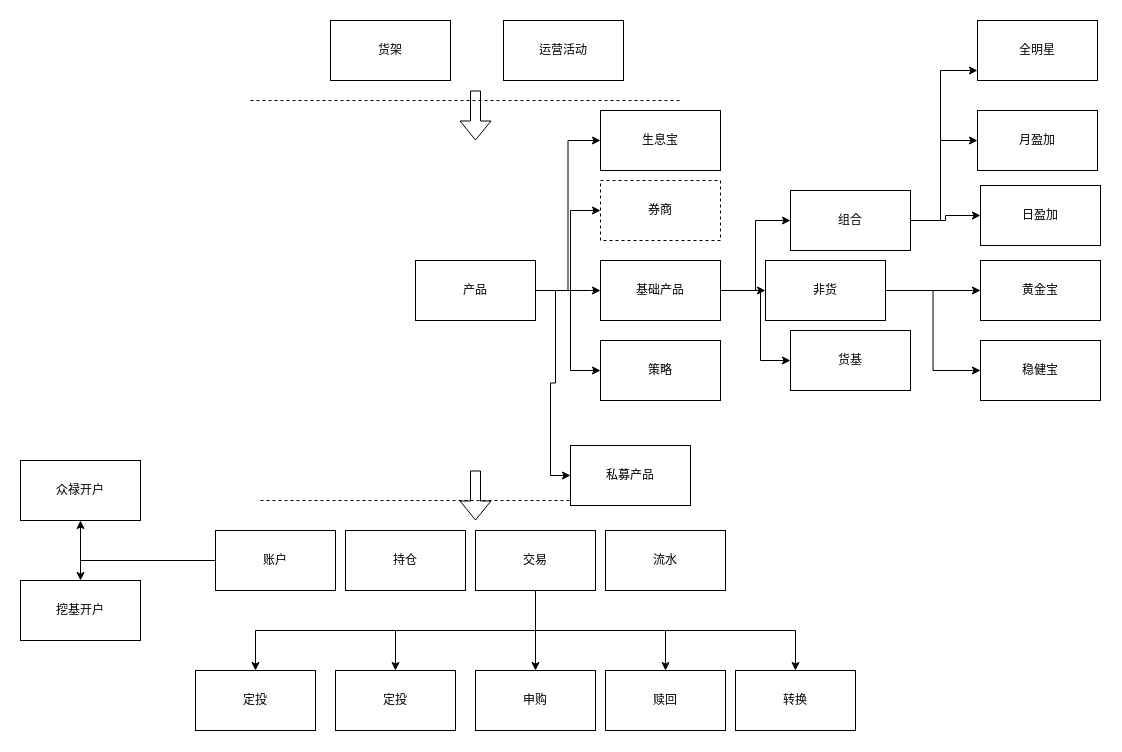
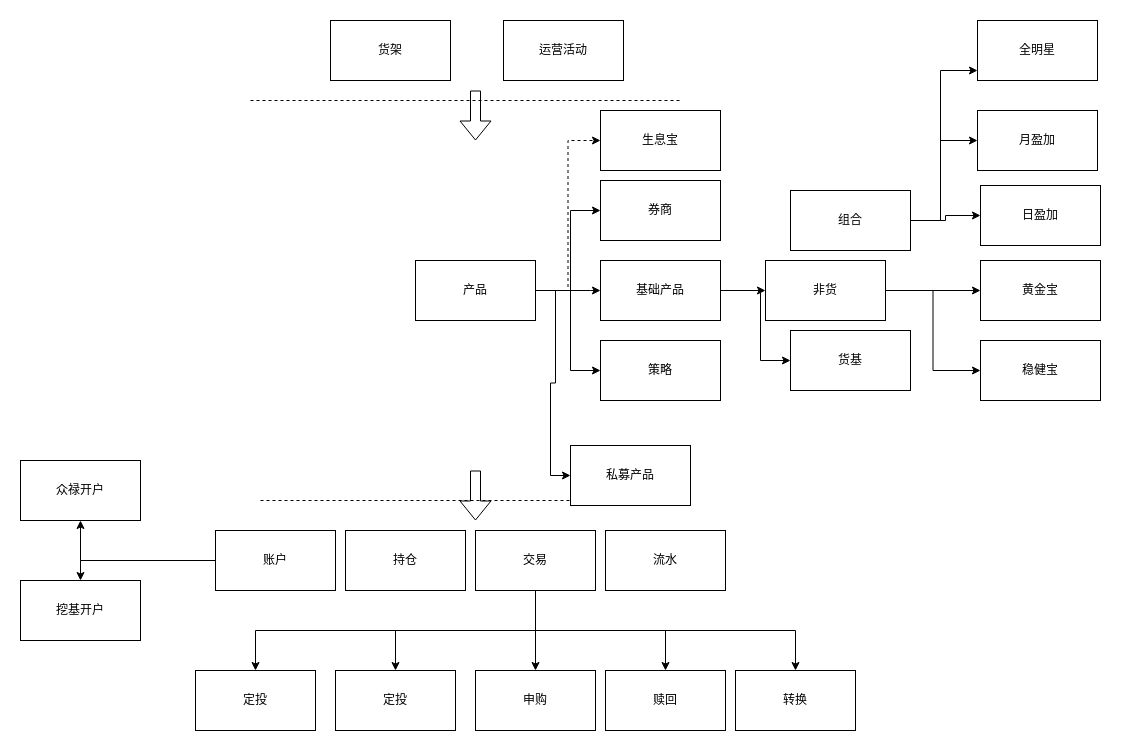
  <mxCell id="0" />
  <mxCell id="1" parent="0" />
  <mxCell id="2" value="货架" style="rounded=0;whiteSpace=wrap;html=1;" vertex="1" parent="1"><mxGeometry x="330" y="20" width="120" height="60" as="geometry" /></mxCell>
  <mxCell id="3" value="运营活动" style="rounded=0;whiteSpace=wrap;html=1;" vertex="1" parent="1"><mxGeometry x="503" y="20" width="120" height="60" as="geometry" /></mxCell>
  <mxCell id="4" value="" style="endArrow=none;dashed=1;html=1;" edge="1" parent="1"><mxGeometry width="50" height="50" relative="1" as="geometry"><mxPoint x="250" y="100" as="sourcePoint" /><mxPoint x="680" y="100" as="targetPoint" /></mxGeometry></mxCell>
  <mxCell id="5" value="" style="shape=flexArrow;endArrow=classic;html=1;" edge="1" parent="1"><mxGeometry width="50" height="50" relative="1" as="geometry"><mxPoint x="475" y="90" as="sourcePoint" /><mxPoint x="475" y="140" as="targetPoint" /></mxGeometry></mxCell>
  <mxCell id="6" value="" style="edgeStyle=orthogonalEdgeStyle;rounded=0;orthogonalLoop=1;jettySize=auto;html=1;" edge="1" parent="1" source="11" target="16"><mxGeometry relative="1" as="geometry"><Array as="points"><mxPoint x="590" y="290" /><mxPoint x="590" y="290" /></Array></mxGeometry></mxCell>
  <mxCell id="7" style="edgeStyle=orthogonalEdgeStyle;rounded=0;orthogonalLoop=1;jettySize=auto;html=1;" edge="1" parent="1" source="11" target="33"><mxGeometry relative="1" as="geometry"><Array as="points"><mxPoint x="570" y="290" /><mxPoint x="570" y="370" /></Array></mxGeometry></mxCell>
  <mxCell id="8" value="" style="edgeStyle=orthogonalEdgeStyle;rounded=0;orthogonalLoop=1;jettySize=auto;html=1;" edge="1" parent="1" source="11" target="12"><mxGeometry relative="1" as="geometry"><Array as="points"><mxPoint x="570" y="290" /><mxPoint x="570" y="210" /></Array></mxGeometry></mxCell>
- <mxCell id="9" style="edgeStyle=orthogonalEdgeStyle;rounded=0;orthogonalLoop=1;jettySize=auto;html=1;entryX=0;entryY=0.5;entryDx=0;entryDy=0;" edge="1" parent="1" source="11" target="44"><mxGeometry relative="1" as="geometry" /></mxCell>
+ <mxCell id="9" style="edgeStyle=orthogonalEdgeStyle;rounded=0;orthogonalLoop=1;jettySize=auto;html=1;entryX=0;entryY=0.5;entryDx=0;entryDy=0;dashed=1;" edge="1" parent="1" source="11" target="44"><mxGeometry relative="1" as="geometry" /></mxCell>
  <mxCell id="10" style="edgeStyle=orthogonalEdgeStyle;rounded=0;orthogonalLoop=1;jettySize=auto;html=1;entryX=0;entryY=0.5;entryDx=0;entryDy=0;" edge="1" parent="1" source="11" target="48"><mxGeometry relative="1" as="geometry" /></mxCell>
  <mxCell id="11" value="产品" style="rounded=0;whiteSpace=wrap;html=1;" vertex="1" parent="1"><mxGeometry x="415" y="260" width="120" height="60" as="geometry" /></mxCell>
- <mxCell id="12" value="券商" style="rounded=0;whiteSpace=wrap;html=1;dashed=1;" vertex="1" parent="1"><mxGeometry x="600" y="180" width="120" height="60" as="geometry" /></mxCell>
+ <mxCell id="12" value="券商" style="rounded=0;whiteSpace=wrap;html=1;" vertex="1" parent="1"><mxGeometry x="600" y="180" width="120" height="60" as="geometry" /></mxCell>
  <mxCell id="13" value="" style="edgeStyle=orthogonalEdgeStyle;rounded=0;orthogonalLoop=1;jettySize=auto;html=1;" edge="1" parent="1" source="16" target="17"><mxGeometry relative="1" as="geometry"><Array as="points"><mxPoint x="760" y="290" /><mxPoint x="760" y="360" /></Array></mxGeometry></mxCell>
  <mxCell id="14" style="edgeStyle=orthogonalEdgeStyle;rounded=0;orthogonalLoop=1;jettySize=auto;html=1;" edge="1" parent="1" source="16" target="36"><mxGeometry relative="1" as="geometry" /></mxCell>
- <mxCell id="15" style="edgeStyle=orthogonalEdgeStyle;rounded=0;orthogonalLoop=1;jettySize=auto;html=1;entryX=0;entryY=0.5;entryDx=0;entryDy=0;" edge="1" parent="1" source="16" target="40"><mxGeometry relative="1" as="geometry" /></mxCell>
  <mxCell id="16" value="基础产品" style="rounded=0;whiteSpace=wrap;html=1;" vertex="1" parent="1"><mxGeometry x="600" y="260" width="120" height="60" as="geometry" /></mxCell>
  <mxCell id="17" value="货基" style="rounded=0;whiteSpace=wrap;html=1;" vertex="1" parent="1"><mxGeometry x="790" y="330" width="120" height="60" as="geometry" /></mxCell>
  <mxCell id="18" value="" style="endArrow=none;dashed=1;html=1;" edge="1" parent="1"><mxGeometry width="50" height="50" relative="1" as="geometry"><mxPoint x="260" y="500" as="sourcePoint" /><mxPoint x="690" y="500" as="targetPoint" /></mxGeometry></mxCell>
  <mxCell id="19" value="" style="shape=flexArrow;endArrow=classic;html=1;" edge="1" parent="1"><mxGeometry width="50" height="50" relative="1" as="geometry"><mxPoint x="475" y="470" as="sourcePoint" /><mxPoint x="475" y="520" as="targetPoint" /></mxGeometry></mxCell>
  <mxCell id="20" value="" style="edgeStyle=orthogonalEdgeStyle;rounded=0;orthogonalLoop=1;jettySize=auto;html=1;" edge="1" parent="1" source="22" target="23"><mxGeometry relative="1" as="geometry" /></mxCell>
  <mxCell id="21" style="edgeStyle=orthogonalEdgeStyle;rounded=0;orthogonalLoop=1;jettySize=auto;html=1;entryX=0.5;entryY=0;entryDx=0;entryDy=0;" edge="1" parent="1" source="22" target="52"><mxGeometry relative="1" as="geometry" /></mxCell>
  <mxCell id="22" value="账户" style="rounded=0;whiteSpace=wrap;html=1;" vertex="1" parent="1"><mxGeometry x="215" y="530" width="120" height="60" as="geometry" /></mxCell>
  <mxCell id="23" value="众禄开户" style="rounded=0;whiteSpace=wrap;html=1;" vertex="1" parent="1"><mxGeometry x="20" y="460" width="120" height="60" as="geometry" /></mxCell>
  <mxCell id="24" value="持仓" style="rounded=0;whiteSpace=wrap;html=1;" vertex="1" parent="1"><mxGeometry x="345" y="530" width="120" height="60" as="geometry" /></mxCell>
  <mxCell id="25" value="" style="edgeStyle=orthogonalEdgeStyle;rounded=0;orthogonalLoop=1;jettySize=auto;html=1;" edge="1" parent="1" source="30" target="31"><mxGeometry relative="1" as="geometry" /></mxCell>
  <mxCell id="26" style="edgeStyle=orthogonalEdgeStyle;rounded=0;orthogonalLoop=1;jettySize=auto;html=1;" edge="1" parent="1" source="30" target="45"><mxGeometry relative="1" as="geometry"><Array as="points"><mxPoint x="535" y="630" /><mxPoint x="665" y="630" /></Array></mxGeometry></mxCell>
  <mxCell id="27" style="edgeStyle=orthogonalEdgeStyle;rounded=0;orthogonalLoop=1;jettySize=auto;html=1;entryX=0.5;entryY=0;entryDx=0;entryDy=0;" edge="1" parent="1" source="30" target="46"><mxGeometry relative="1" as="geometry"><Array as="points"><mxPoint x="535" y="630" /><mxPoint x="395" y="630" /></Array></mxGeometry></mxCell>
  <mxCell id="28" style="edgeStyle=orthogonalEdgeStyle;rounded=0;orthogonalLoop=1;jettySize=auto;html=1;" edge="1" parent="1" source="30" target="47"><mxGeometry relative="1" as="geometry"><Array as="points"><mxPoint x="535" y="630" /><mxPoint x="795" y="630" /></Array></mxGeometry></mxCell>
  <mxCell id="29" style="edgeStyle=orthogonalEdgeStyle;rounded=0;orthogonalLoop=1;jettySize=auto;html=1;" edge="1" parent="1" source="30" target="51"><mxGeometry relative="1" as="geometry"><Array as="points"><mxPoint x="535" y="630" /><mxPoint x="255" y="630" /></Array></mxGeometry></mxCell>
  <mxCell id="30" value="交易" style="rounded=0;whiteSpace=wrap;html=1;" vertex="1" parent="1"><mxGeometry x="475" y="530" width="120" height="60" as="geometry" /></mxCell>
  <mxCell id="31" value="申购" style="rounded=0;whiteSpace=wrap;html=1;" vertex="1" parent="1"><mxGeometry x="475" y="670" width="120" height="60" as="geometry" /></mxCell>
  <mxCell id="32" value="流水" style="rounded=0;whiteSpace=wrap;html=1;" vertex="1" parent="1"><mxGeometry x="605" y="530" width="120" height="60" as="geometry" /></mxCell>
  <mxCell id="33" value="策略" style="rounded=0;whiteSpace=wrap;html=1;" vertex="1" parent="1"><mxGeometry x="600" y="340" width="120" height="60" as="geometry" /></mxCell>
  <mxCell id="34" style="edgeStyle=orthogonalEdgeStyle;rounded=0;orthogonalLoop=1;jettySize=auto;html=1;" edge="1" parent="1" source="36" target="43"><mxGeometry relative="1" as="geometry" /></mxCell>
  <mxCell id="35" style="edgeStyle=orthogonalEdgeStyle;rounded=0;orthogonalLoop=1;jettySize=auto;html=1;entryX=0;entryY=0.5;entryDx=0;entryDy=0;" edge="1" parent="1" source="36" target="42"><mxGeometry relative="1" as="geometry" /></mxCell>
  <mxCell id="36" value="非货" style="rounded=0;whiteSpace=wrap;html=1;" vertex="1" parent="1"><mxGeometry x="765" y="260" width="120" height="60" as="geometry" /></mxCell>
  <mxCell id="37" value="" style="edgeStyle=orthogonalEdgeStyle;rounded=0;orthogonalLoop=1;jettySize=auto;html=1;" edge="1" parent="1" source="40" target="41"><mxGeometry relative="1" as="geometry"><Array as="points"><mxPoint x="940" y="220" /><mxPoint x="940" y="70" /></Array></mxGeometry></mxCell>
  <mxCell id="38" style="edgeStyle=orthogonalEdgeStyle;rounded=0;orthogonalLoop=1;jettySize=auto;html=1;" edge="1" parent="1" source="40" target="49"><mxGeometry relative="1" as="geometry"><Array as="points"><mxPoint x="940" y="220" /><mxPoint x="940" y="140" /></Array></mxGeometry></mxCell>
  <mxCell id="39" style="edgeStyle=orthogonalEdgeStyle;rounded=0;orthogonalLoop=1;jettySize=auto;html=1;" edge="1" parent="1" source="40" target="50"><mxGeometry relative="1" as="geometry" /></mxCell>
  <mxCell id="40" value="组合" style="rounded=0;whiteSpace=wrap;html=1;" vertex="1" parent="1"><mxGeometry x="790" y="190" width="120" height="60" as="geometry" /></mxCell>
  <mxCell id="41" value="全明星" style="rounded=0;whiteSpace=wrap;html=1;" vertex="1" parent="1"><mxGeometry x="977" y="20" width="120" height="60" as="geometry" /></mxCell>
  <mxCell id="42" value="稳健宝" style="rounded=0;whiteSpace=wrap;html=1;" vertex="1" parent="1"><mxGeometry x="980" y="340" width="120" height="60" as="geometry" /></mxCell>
  <mxCell id="43" value="黄金宝" style="rounded=0;whiteSpace=wrap;html=1;" vertex="1" parent="1"><mxGeometry x="980" y="260" width="120" height="60" as="geometry" /></mxCell>
  <mxCell id="44" value="生息宝" style="rounded=0;whiteSpace=wrap;html=1;" vertex="1" parent="1"><mxGeometry x="600" y="110" width="120" height="60" as="geometry" /></mxCell>
  <mxCell id="45" value="赎回" style="rounded=0;whiteSpace=wrap;html=1;" vertex="1" parent="1"><mxGeometry x="605" y="670" width="120" height="60" as="geometry" /></mxCell>
  <mxCell id="46" value="定投" style="rounded=0;whiteSpace=wrap;html=1;" vertex="1" parent="1"><mxGeometry x="335" y="670" width="120" height="60" as="geometry" /></mxCell>
  <mxCell id="47" value="转换" style="rounded=0;whiteSpace=wrap;html=1;" vertex="1" parent="1"><mxGeometry x="735" y="670" width="120" height="60" as="geometry" /></mxCell>
  <mxCell id="48" value="私募产品" style="rounded=0;whiteSpace=wrap;html=1;" vertex="1" parent="1"><mxGeometry x="570" y="445" width="120" height="60" as="geometry" /></mxCell>
  <mxCell id="49" value="月盈加" style="rounded=0;whiteSpace=wrap;html=1;" vertex="1" parent="1"><mxGeometry x="977" y="110" width="120" height="60" as="geometry" /></mxCell>
  <mxCell id="50" value="日盈加" style="rounded=0;whiteSpace=wrap;html=1;" vertex="1" parent="1"><mxGeometry x="980" y="185" width="120" height="60" as="geometry" /></mxCell>
  <mxCell id="51" value="定投" style="rounded=0;whiteSpace=wrap;html=1;" vertex="1" parent="1"><mxGeometry x="195" y="670" width="120" height="60" as="geometry" /></mxCell>
  <mxCell id="52" value="挖基开户" style="rounded=0;whiteSpace=wrap;html=1;" vertex="1" parent="1"><mxGeometry x="20" y="580" width="120" height="60" as="geometry" /></mxCell>
